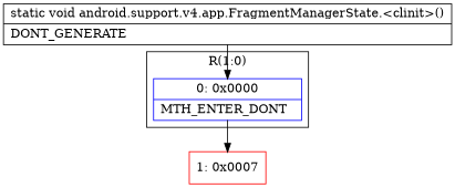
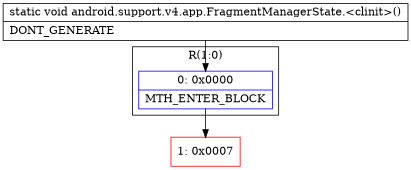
  digraph {
    node [shape=record]
-   n1 [color=blue label="{0\:\ 0x0000|MTH_ENTER_DONT\l}"]
+   n1 [color=blue label="{0\:\ 0x0000|MTH_ENTER_BLOCK\l}"]
    n2 [color=red label="{1\:\ 0x0007}"]
    n3 [label="{static void android.support.v4.app.FragmentManagerState.\<clinit\>()  | DONT_GENERATE\l}"]
    subgraph cluster_1 {
      label="R(1:0)"
      n1
    }
    n1 -> n2
    n3 -> n1
  }
